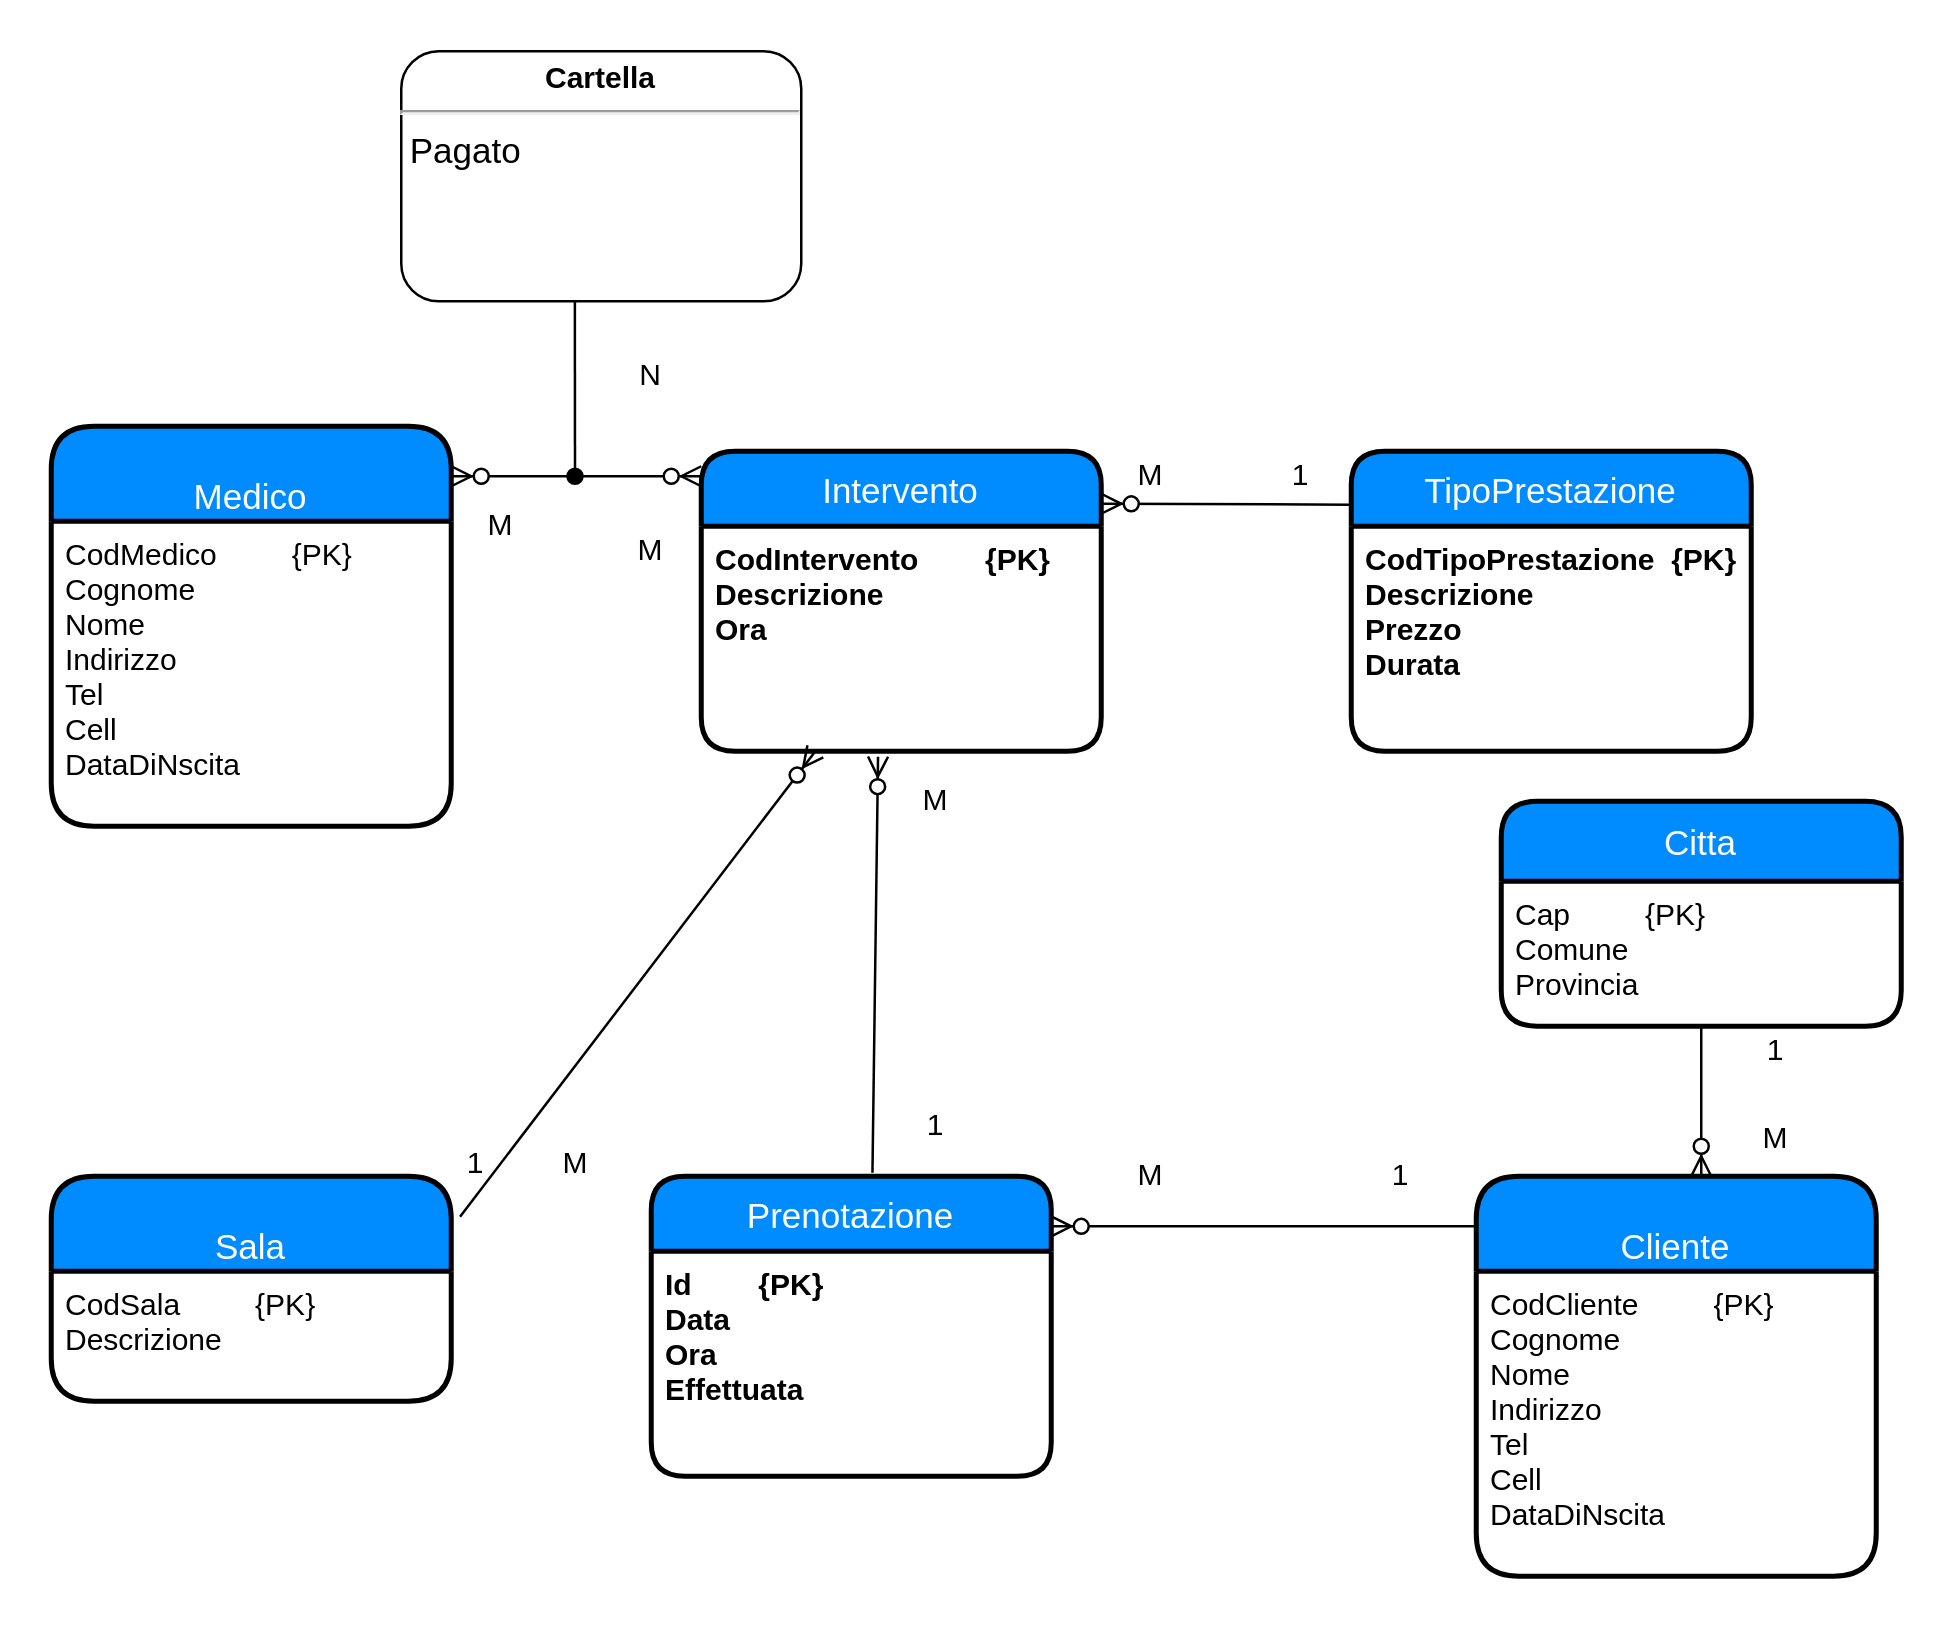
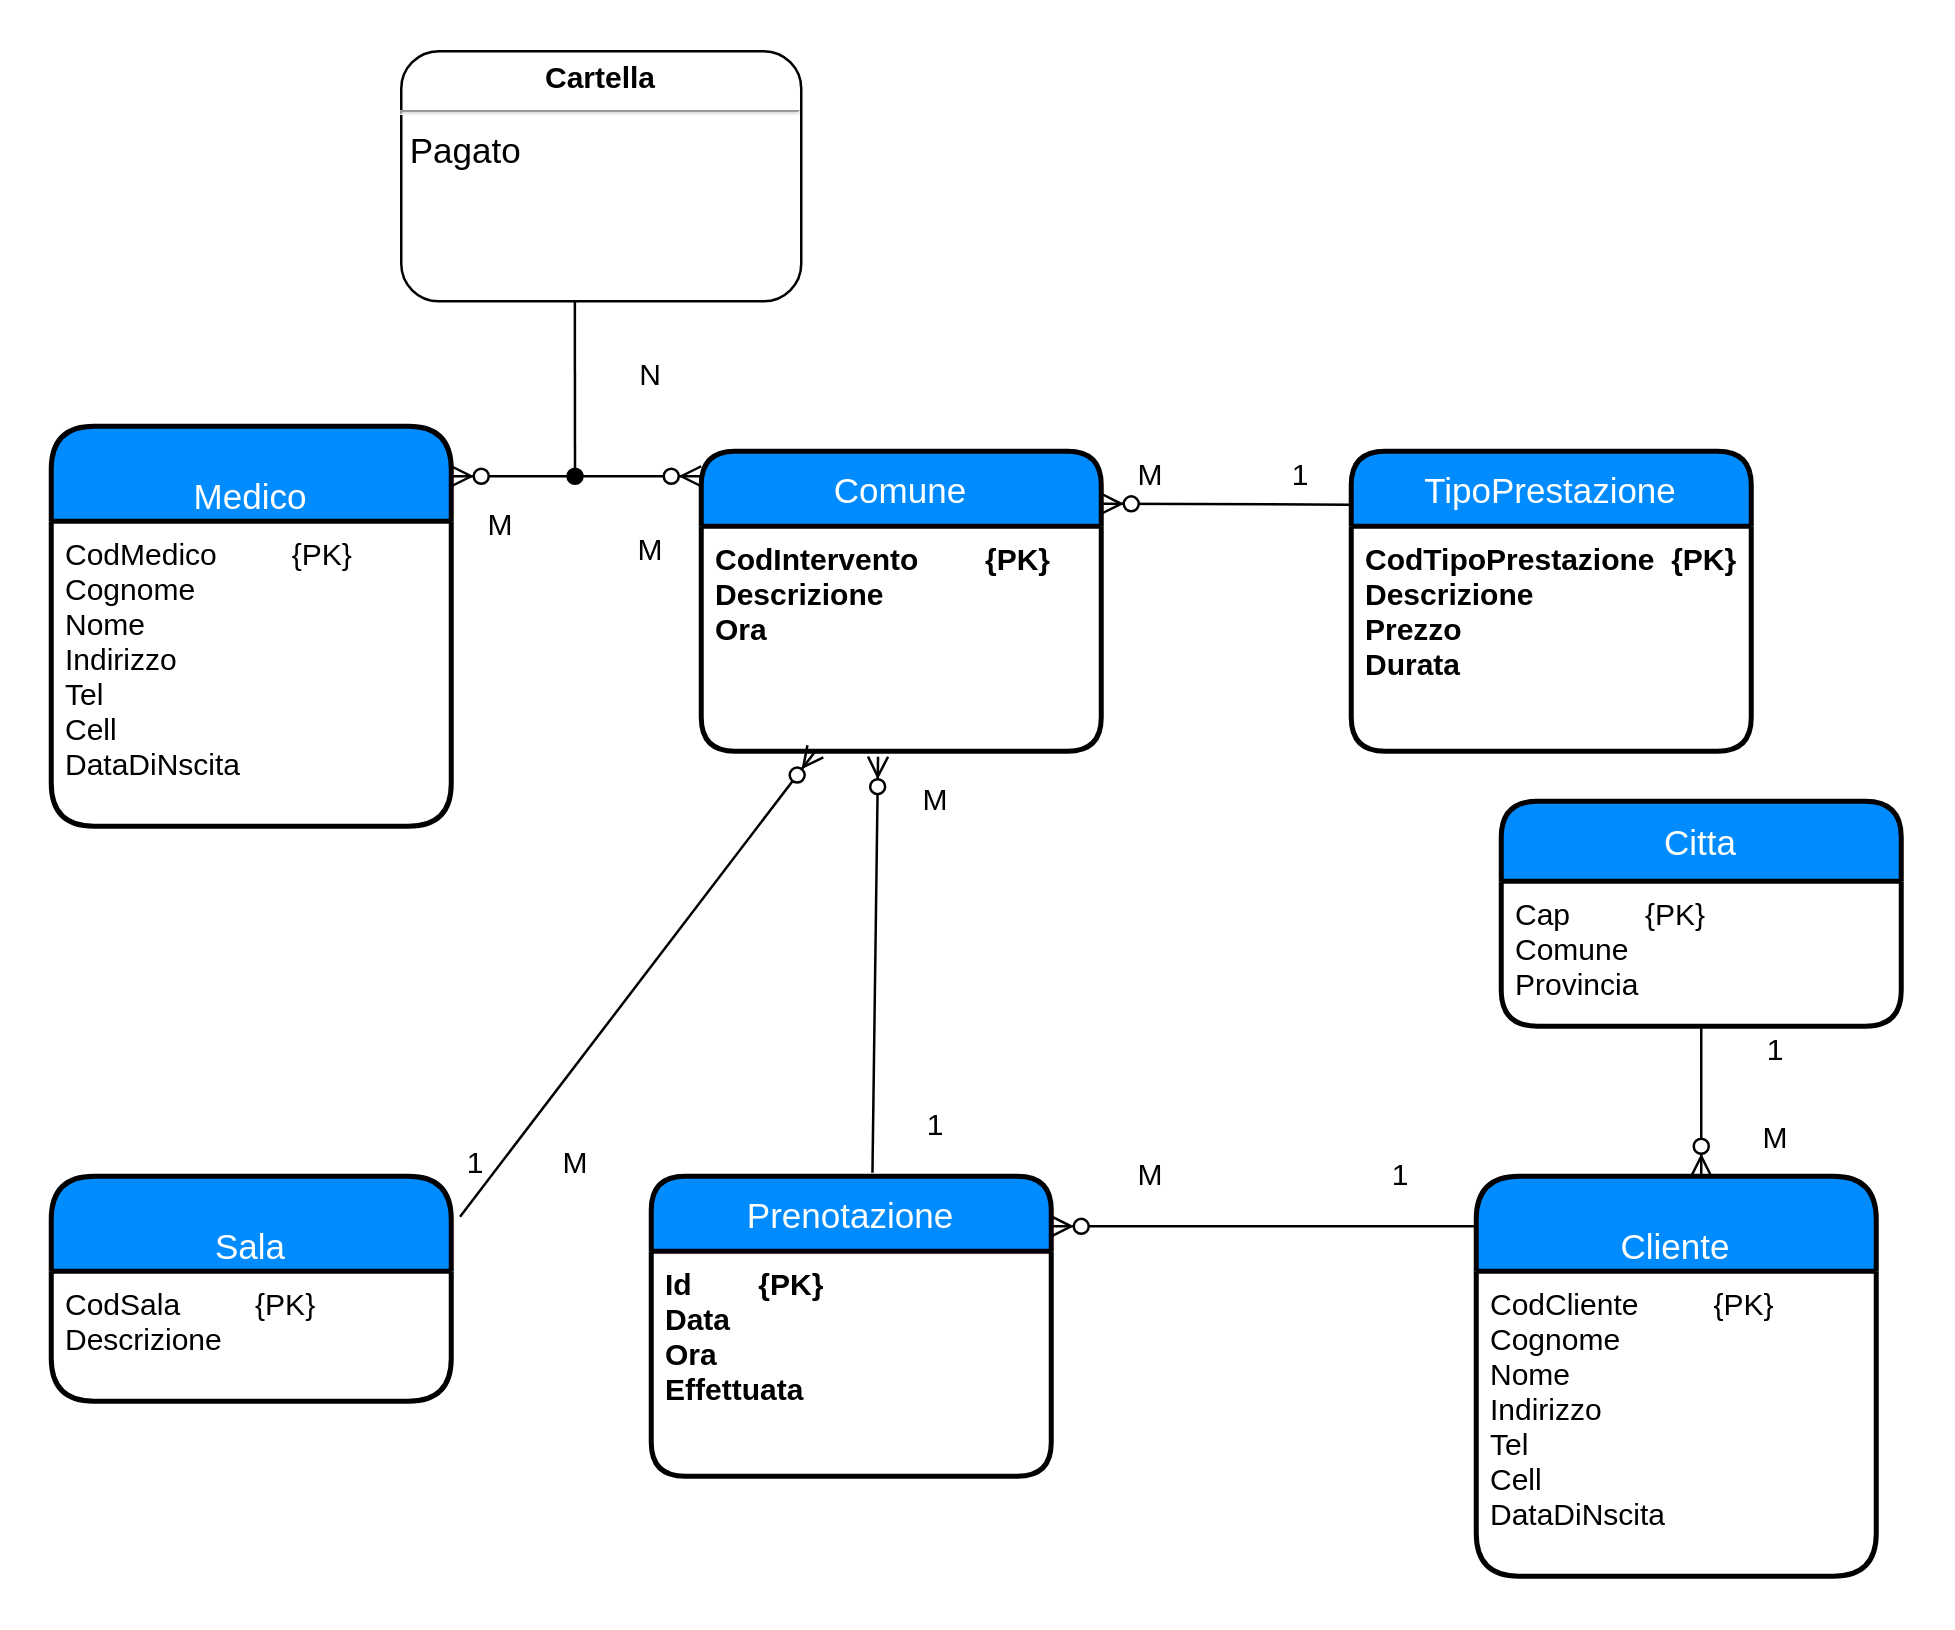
  <mxCell id="0" />
  <mxCell id="1" parent="0" />
- <mxCell id="2" value="Intervento" style="swimlane;childLayout=stackLayout;horizontal=1;startSize=30;horizontalStack=0;fillColor=#008cff;fontColor=#FFFFFF;rounded=1;fontSize=14;fontStyle=0;strokeWidth=2;resizeParent=0;resizeLast=1;shadow=0;dashed=0;align=center;" parent="1" vertex="1"><mxGeometry x="280" y="180" width="160" height="120" as="geometry" /></mxCell>
+ <mxCell id="2" value="Comune" style="swimlane;childLayout=stackLayout;horizontal=1;startSize=30;horizontalStack=0;fillColor=#008cff;fontColor=#FFFFFF;rounded=1;fontSize=14;fontStyle=0;strokeWidth=2;resizeParent=0;resizeLast=1;shadow=0;dashed=0;align=center;" parent="1" vertex="1"><mxGeometry x="280" y="180" width="160" height="120" as="geometry" /></mxCell>
  <mxCell id="3" value="CodIntervento        {PK}&#10;Descrizione&#10;Ora" style="align=left;strokeColor=none;fillColor=none;spacingLeft=4;fontSize=12;verticalAlign=top;resizable=0;rotatable=0;part=1;fontStyle=1" parent="2" vertex="1"><mxGeometry y="30" width="160" height="90" as="geometry" /></mxCell>
  <mxCell id="4" value="&#10;Cliente" style="swimlane;childLayout=stackLayout;horizontal=1;startSize=38;horizontalStack=0;fillColor=#008cff;fontColor=#FFFFFF;rounded=1;fontSize=14;fontStyle=0;strokeWidth=2;resizeParent=0;resizeLast=1;shadow=0;dashed=0;align=center;" parent="1" vertex="1"><mxGeometry x="590" y="470" width="160" height="160" as="geometry" /></mxCell>
  <mxCell id="5" value="CodCliente         {PK}&#10;Cognome&#10;Nome&#10;Indirizzo&#10;Tel&#10;Cell&#10;DataDiNscita&#10;&#10;" style="align=left;strokeColor=none;fillColor=none;spacingLeft=4;fontSize=12;verticalAlign=top;resizable=0;rotatable=0;part=1;fontStyle=0" parent="4" vertex="1"><mxGeometry y="38" width="160" height="122" as="geometry" /></mxCell>
  <mxCell id="6" value="" style="edgeStyle=entityRelationEdgeStyle;fontSize=12;html=1;endArrow=ERzeroToMany;endFill=1;startArrow=ERzeroToMany;exitX=1;exitY=0.125;exitDx=0;exitDy=0;exitPerimeter=0;" parent="1" source="16" edge="1"><mxGeometry width="100" height="100" relative="1" as="geometry"><mxPoint x="160" y="190" as="sourcePoint" /><mxPoint x="280" y="190" as="targetPoint" /></mxGeometry></mxCell>
  <mxCell id="7" value="" style="endArrow=none;html=1;startArrow=oval;startFill=1;entryX=0.434;entryY=1;entryDx=0;entryDy=0;entryPerimeter=0;" parent="1" target="11" edge="1"><mxGeometry width="50" height="50" relative="1" as="geometry"><mxPoint x="229.5" y="190" as="sourcePoint" /><mxPoint x="229.5" y="130" as="targetPoint" /></mxGeometry></mxCell>
  <mxCell id="8" value="Citta" style="swimlane;childLayout=stackLayout;horizontal=1;startSize=32;horizontalStack=0;fillColor=#008cff;fontColor=#FFFFFF;rounded=1;fontSize=14;fontStyle=0;strokeWidth=2;resizeParent=0;resizeLast=1;shadow=0;dashed=0;align=center;" parent="1" vertex="1"><mxGeometry x="600" y="320" width="160" height="90" as="geometry" /></mxCell>
  <mxCell id="9" value="Cap         {PK}&#10;Comune&#10;Provincia" style="align=left;strokeColor=none;fillColor=none;spacingLeft=4;fontSize=12;verticalAlign=top;resizable=0;rotatable=0;part=1;fontStyle=0" parent="8" vertex="1"><mxGeometry y="32" width="160" height="58" as="geometry" /></mxCell>
  <mxCell id="10" value="" style="fontSize=12;html=1;endArrow=ERzeroToMany;rounded=1;endFill=1;startFill=1;elbow=vertical;entryX=0.681;entryY=0.008;entryDx=0;entryDy=0;entryPerimeter=0;" parent="1" edge="1"><mxGeometry width="100" height="100" relative="1" as="geometry"><mxPoint x="680" y="410" as="sourcePoint" /><mxPoint x="680" y="470" as="targetPoint" /></mxGeometry></mxCell>
  <mxCell id="11" value="&lt;p style=&quot;margin: 4px 0px 0px ; text-align: center&quot;&gt;&lt;b&gt;Cartella&lt;/b&gt;&lt;/p&gt;&lt;hr&gt;&lt;div style=&quot;font-size: 14px&quot;&gt;&amp;nbsp;Pagato&lt;/div&gt;&lt;div style=&quot;font-size: 14px&quot;&gt;&amp;nbsp;&lt;/div&gt;" style="verticalAlign=top;align=left;overflow=fill;fontSize=12;fontFamily=Helvetica;html=1;rounded=1;" parent="1" vertex="1"><mxGeometry x="160" y="20" width="160" height="100" as="geometry" /></mxCell>
  <mxCell id="12" value="N" style="text;html=1;strokeColor=none;fillColor=none;align=center;verticalAlign=middle;whiteSpace=wrap;rounded=0;" parent="1" vertex="1"><mxGeometry x="250" y="140" width="20" height="20" as="geometry" /></mxCell>
  <mxCell id="13" value="M" style="text;html=1;strokeColor=none;fillColor=none;align=center;verticalAlign=middle;whiteSpace=wrap;rounded=0;" parent="1" vertex="1"><mxGeometry x="250" y="210" width="20" height="20" as="geometry" /></mxCell>
  <mxCell id="14" value="1" style="text;html=1;strokeColor=none;fillColor=none;align=center;verticalAlign=middle;whiteSpace=wrap;rounded=0;" parent="1" vertex="1"><mxGeometry x="700" y="410" width="20" height="20" as="geometry" /></mxCell>
  <mxCell id="15" value="M" style="text;html=1;strokeColor=none;fillColor=none;align=center;verticalAlign=middle;whiteSpace=wrap;rounded=0;" parent="1" vertex="1"><mxGeometry x="700" y="445" width="20" height="20" as="geometry" /></mxCell>
  <mxCell id="16" value="&#10;Medico" style="swimlane;childLayout=stackLayout;horizontal=1;startSize=38;horizontalStack=0;fillColor=#008cff;fontColor=#FFFFFF;rounded=1;fontSize=14;fontStyle=0;strokeWidth=2;resizeParent=0;resizeLast=1;shadow=0;dashed=0;align=center;" parent="1" vertex="1"><mxGeometry x="20" y="170" width="160" height="160" as="geometry" /></mxCell>
  <mxCell id="17" value="CodMedico         {PK}&#10;Cognome&#10;Nome&#10;Indirizzo&#10;Tel&#10;Cell&#10;DataDiNscita&#10;&#10;" style="align=left;strokeColor=none;fillColor=none;spacingLeft=4;fontSize=12;verticalAlign=top;resizable=0;rotatable=0;part=1;fontStyle=0" parent="16" vertex="1"><mxGeometry y="38" width="160" height="122" as="geometry" /></mxCell>
  <mxCell id="18" value="" style="fontSize=12;html=1;endArrow=ERzeroToMany;rounded=1;endFill=1;startFill=1;elbow=vertical;exitX=1.022;exitY=0.18;exitDx=0;exitDy=0;exitPerimeter=0;" parent="1" source="20" target="3" edge="1"><mxGeometry width="100" height="100" relative="1" as="geometry"><mxPoint x="209" y="465" as="sourcePoint" /><mxPoint x="209" y="525" as="targetPoint" /></mxGeometry></mxCell>
  <mxCell id="19" value="M" style="text;html=1;strokeColor=none;fillColor=none;align=center;verticalAlign=middle;whiteSpace=wrap;rounded=0;" parent="1" vertex="1"><mxGeometry x="190" y="200" width="20" height="20" as="geometry" /></mxCell>
  <mxCell id="20" value="&#10;Sala" style="swimlane;childLayout=stackLayout;horizontal=1;startSize=38;horizontalStack=0;fillColor=#008cff;fontColor=#FFFFFF;rounded=1;fontSize=14;fontStyle=0;strokeWidth=2;resizeParent=0;resizeLast=1;shadow=0;dashed=0;align=center;" parent="1" vertex="1"><mxGeometry x="20" y="470" width="160" height="90" as="geometry" /></mxCell>
  <mxCell id="21" value="CodSala         {PK}&#10;Descrizione&#10;&#10;" style="align=left;strokeColor=none;fillColor=none;spacingLeft=4;fontSize=12;verticalAlign=top;resizable=0;rotatable=0;part=1;fontStyle=0" parent="20" vertex="1"><mxGeometry y="38" width="160" height="52" as="geometry" /></mxCell>
  <mxCell id="22" value="" style="fontSize=12;html=1;endArrow=ERzeroToMany;rounded=1;endFill=1;startFill=1;elbow=vertical;exitX=0.553;exitY=-0.012;exitDx=0;exitDy=0;exitPerimeter=0;entryX=0.442;entryY=1.024;entryDx=0;entryDy=0;entryPerimeter=0;" parent="1" source="23" target="3" edge="1"><mxGeometry width="100" height="100" relative="1" as="geometry"><mxPoint x="350" y="460" as="sourcePoint" /><mxPoint x="300" y="350" as="targetPoint" /></mxGeometry></mxCell>
  <mxCell id="23" value="Prenotazione" style="swimlane;childLayout=stackLayout;horizontal=1;startSize=30;horizontalStack=0;fillColor=#008cff;fontColor=#FFFFFF;rounded=1;fontSize=14;fontStyle=0;strokeWidth=2;resizeParent=0;resizeLast=1;shadow=0;dashed=0;align=center;" parent="1" vertex="1"><mxGeometry x="260" y="470" width="160" height="120" as="geometry" /></mxCell>
  <mxCell id="24" value="Id        {PK}&#10;Data&#10;Ora&#10;Effettuata" style="align=left;strokeColor=none;fillColor=none;spacingLeft=4;fontSize=12;verticalAlign=top;resizable=0;rotatable=0;part=1;fontStyle=1" parent="23" vertex="1"><mxGeometry y="30" width="160" height="90" as="geometry" /></mxCell>
  <mxCell id="25" value="1" style="text;html=1;strokeColor=none;fillColor=none;align=center;verticalAlign=middle;whiteSpace=wrap;rounded=0;" parent="1" vertex="1"><mxGeometry x="180" y="455" width="20" height="20" as="geometry" /></mxCell>
  <mxCell id="26" value="M" style="text;html=1;strokeColor=none;fillColor=none;align=center;verticalAlign=middle;whiteSpace=wrap;rounded=0;" parent="1" vertex="1"><mxGeometry x="220" y="455" width="20" height="20" as="geometry" /></mxCell>
  <mxCell id="27" value="" style="fontSize=12;html=1;endArrow=ERzeroToMany;rounded=1;endFill=1;startFill=1;elbow=vertical;entryX=1;entryY=0.167;entryDx=0;entryDy=0;entryPerimeter=0;" parent="1" target="23" edge="1"><mxGeometry width="100" height="100" relative="1" as="geometry"><mxPoint x="590" y="490" as="sourcePoint" /><mxPoint x="430" y="490" as="targetPoint" /></mxGeometry></mxCell>
  <mxCell id="28" value="1" style="text;html=1;strokeColor=none;fillColor=none;align=center;verticalAlign=middle;whiteSpace=wrap;rounded=0;" parent="1" vertex="1"><mxGeometry x="550" y="460" width="20" height="20" as="geometry" /></mxCell>
  <mxCell id="29" value="M" style="text;html=1;strokeColor=none;fillColor=none;align=center;verticalAlign=middle;whiteSpace=wrap;rounded=0;" parent="1" vertex="1"><mxGeometry x="450" y="460" width="20" height="20" as="geometry" /></mxCell>
  <mxCell id="30" value="M" style="text;html=1;strokeColor=none;fillColor=none;align=center;verticalAlign=middle;whiteSpace=wrap;rounded=0;" parent="1" vertex="1"><mxGeometry x="363.5" y="310" width="20" height="20" as="geometry" /></mxCell>
  <mxCell id="31" value="1" style="text;html=1;strokeColor=none;fillColor=none;align=center;verticalAlign=middle;whiteSpace=wrap;rounded=0;" parent="1" vertex="1"><mxGeometry x="363.5" y="440" width="20" height="20" as="geometry" /></mxCell>
  <mxCell id="32" value="TipoPrestazione" style="swimlane;childLayout=stackLayout;horizontal=1;startSize=30;horizontalStack=0;fillColor=#008cff;fontColor=#FFFFFF;rounded=1;fontSize=14;fontStyle=0;strokeWidth=2;resizeParent=0;resizeLast=1;shadow=0;dashed=0;align=center;" parent="1" vertex="1"><mxGeometry x="540" y="180" width="160" height="120" as="geometry" /></mxCell>
  <mxCell id="33" value="CodTipoPrestazione  {PK}&#10;Descrizione&#10;Prezzo&#10;Durata" style="align=left;strokeColor=none;fillColor=none;spacingLeft=4;fontSize=12;verticalAlign=top;resizable=0;rotatable=0;part=1;fontStyle=1" parent="32" vertex="1"><mxGeometry y="30" width="160" height="90" as="geometry" /></mxCell>
  <mxCell id="34" value="1" style="text;html=1;strokeColor=none;fillColor=none;align=center;verticalAlign=middle;whiteSpace=wrap;rounded=0;" parent="1" vertex="1"><mxGeometry x="510" y="180" width="20" height="20" as="geometry" /></mxCell>
  <mxCell id="35" value="M" style="text;html=1;strokeColor=none;fillColor=none;align=center;verticalAlign=middle;whiteSpace=wrap;rounded=0;" parent="1" vertex="1"><mxGeometry x="450" y="180" width="20" height="20" as="geometry" /></mxCell>
  <mxCell id="36" value="" style="fontSize=12;html=1;endArrow=ERzeroToMany;rounded=1;endFill=1;startFill=1;elbow=vertical;exitX=-0.003;exitY=0.178;exitDx=0;exitDy=0;exitPerimeter=0;" parent="1" source="32" edge="1"><mxGeometry width="100" height="100" relative="1" as="geometry"><mxPoint x="490" y="250" as="sourcePoint" /><mxPoint x="440" y="201" as="targetPoint" /><Array as="points" /></mxGeometry></mxCell>
